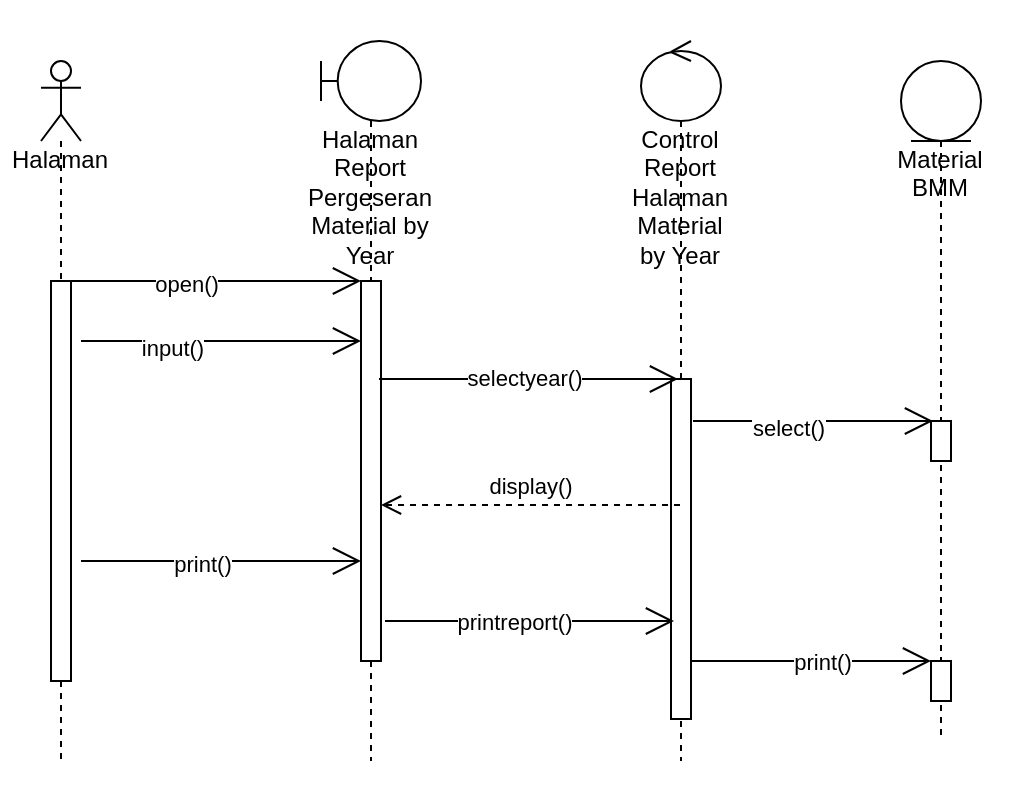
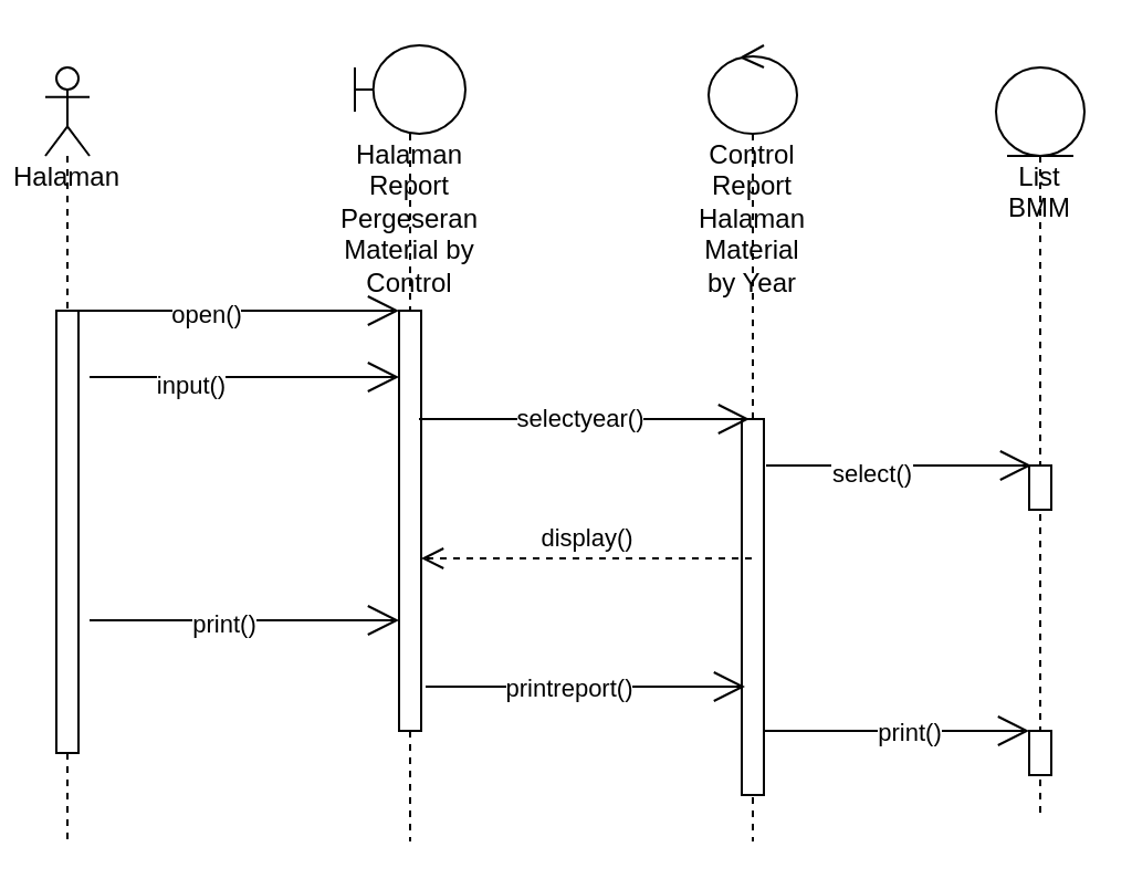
  <mxCell id="0" />
  <mxCell id="1" parent="0" />
  <mxCell id="2" value="Halaman" style="shape=umlLifeline;participant=umlActor;perimeter=lifelinePerimeter;whiteSpace=wrap;html=1;container=1;collapsible=0;recursiveResize=0;verticalAlign=top;spacingTop=36;outlineConnect=0;" parent="1" vertex="1"><mxGeometry x="20" y="30" width="20" height="350" as="geometry" /></mxCell>
  <mxCell id="3" value="" style="html=1;points=[];perimeter=orthogonalPerimeter;" parent="2" vertex="1"><mxGeometry x="5" y="110" width="10" height="200" as="geometry" /></mxCell>
- <mxCell id="4" value="Halaman Report Pergeseran Material by Year" style="shape=umlLifeline;participant=umlBoundary;perimeter=lifelinePerimeter;whiteSpace=wrap;html=1;container=1;collapsible=0;recursiveResize=0;verticalAlign=top;spacingTop=36;outlineConnect=0;" parent="1" vertex="1"><mxGeometry x="160" y="20" width="50" height="360" as="geometry" /></mxCell>
+ <mxCell id="4" value="Halaman Report Pergeseran Material by Control" style="shape=umlLifeline;participant=umlBoundary;perimeter=lifelinePerimeter;whiteSpace=wrap;html=1;container=1;collapsible=0;recursiveResize=0;verticalAlign=top;spacingTop=36;outlineConnect=0;" parent="1" vertex="1"><mxGeometry x="160" y="20" width="50" height="360" as="geometry" /></mxCell>
  <mxCell id="5" value="" style="html=1;points=[];perimeter=orthogonalPerimeter;" parent="4" vertex="1"><mxGeometry x="20" y="120" width="10" height="190" as="geometry" /></mxCell>
  <mxCell id="6" value="Control Report Halaman Material by Year" style="shape=umlLifeline;participant=umlControl;perimeter=lifelinePerimeter;whiteSpace=wrap;html=1;container=1;collapsible=0;recursiveResize=0;verticalAlign=top;spacingTop=36;outlineConnect=0;" parent="1" vertex="1"><mxGeometry x="320" y="20" width="40" height="360" as="geometry" /></mxCell>
  <mxCell id="7" value="" style="html=1;points=[];perimeter=orthogonalPerimeter;" parent="6" vertex="1"><mxGeometry x="15" y="169" width="10" height="170" as="geometry" /></mxCell>
- <mxCell id="8" value="Material BMM" style="shape=umlLifeline;participant=umlEntity;perimeter=lifelinePerimeter;whiteSpace=wrap;html=1;container=1;collapsible=0;recursiveResize=0;verticalAlign=top;spacingTop=36;outlineConnect=0;" parent="1" vertex="1"><mxGeometry x="450" y="30" width="40" height="340" as="geometry" /></mxCell>
+ <mxCell id="8" value="List BMM" style="shape=umlLifeline;participant=umlEntity;perimeter=lifelinePerimeter;whiteSpace=wrap;html=1;container=1;collapsible=0;recursiveResize=0;verticalAlign=top;spacingTop=36;outlineConnect=0;" parent="1" vertex="1"><mxGeometry x="450" y="30" width="40" height="340" as="geometry" /></mxCell>
  <mxCell id="9" value="" style="html=1;points=[];perimeter=orthogonalPerimeter;" parent="8" vertex="1"><mxGeometry x="15" y="300" width="10" height="20" as="geometry" /></mxCell>
  <mxCell id="10" value="" style="html=1;points=[];perimeter=orthogonalPerimeter;" parent="8" vertex="1"><mxGeometry x="15" y="180" width="10" height="20" as="geometry" /></mxCell>
  <mxCell id="11" value="" style="endArrow=open;endFill=1;endSize=12;html=1;rounded=0;" parent="1" edge="1"><mxGeometry width="160" relative="1" as="geometry"><mxPoint x="30" y="140" as="sourcePoint" /><mxPoint x="180" y="140" as="targetPoint" /></mxGeometry></mxCell>
  <mxCell id="12" value="open()" style="edgeLabel;html=1;align=center;verticalAlign=middle;resizable=0;points=[];" parent="11" vertex="1" connectable="0"><mxGeometry x="-0.173" y="-1" relative="1" as="geometry"><mxPoint as="offset" /></mxGeometry></mxCell>
  <mxCell id="13" value="" style="endArrow=open;endFill=1;endSize=12;html=1;rounded=0;" parent="1" edge="1"><mxGeometry width="160" relative="1" as="geometry"><mxPoint x="192" y="310" as="sourcePoint" /><mxPoint x="336.5" y="310" as="targetPoint" /><Array as="points"><mxPoint x="247" y="310" /></Array></mxGeometry></mxCell>
  <mxCell id="14" value="printreport()" style="edgeLabel;html=1;align=center;verticalAlign=middle;resizable=0;points=[];" parent="13" vertex="1" connectable="0"><mxGeometry x="-0.3" y="1" relative="1" as="geometry"><mxPoint x="13" y="1" as="offset" /></mxGeometry></mxCell>
  <mxCell id="15" value="" style="endArrow=open;endFill=1;endSize=12;html=1;rounded=0;" parent="1" edge="1"><mxGeometry width="160" relative="1" as="geometry"><mxPoint x="40" y="280" as="sourcePoint" /><mxPoint x="180" y="280" as="targetPoint" /><Array as="points" /></mxGeometry></mxCell>
  <mxCell id="16" value="print()" style="edgeLabel;html=1;align=center;verticalAlign=middle;resizable=0;points=[];" parent="15" vertex="1" connectable="0"><mxGeometry x="-0.343" y="-1" relative="1" as="geometry"><mxPoint x="14" as="offset" /></mxGeometry></mxCell>
  <mxCell id="17" value="" style="endArrow=open;endFill=1;endSize=12;html=1;rounded=0;" parent="1" edge="1"><mxGeometry width="160" relative="1" as="geometry"><mxPoint x="345" y="330" as="sourcePoint" /><mxPoint x="465" y="330" as="targetPoint" /><Array as="points" /></mxGeometry></mxCell>
  <mxCell id="18" value="print()" style="edgeLabel;html=1;align=center;verticalAlign=middle;resizable=0;points=[];" parent="17" vertex="1" connectable="0"><mxGeometry x="-0.343" y="-1" relative="1" as="geometry"><mxPoint x="26" y="-1" as="offset" /></mxGeometry></mxCell>
  <mxCell id="19" value="" style="endArrow=open;endFill=1;endSize=12;html=1;rounded=0;fontSize=11;" parent="1" edge="1"><mxGeometry width="160" relative="1" as="geometry"><mxPoint x="189" y="189" as="sourcePoint" /><mxPoint x="338.5" y="189" as="targetPoint" /><Array as="points"><mxPoint x="270" y="189" /></Array></mxGeometry></mxCell>
  <mxCell id="20" value="selectyear()" style="edgeLabel;html=1;align=center;verticalAlign=middle;resizable=0;points=[];fontSize=11;" parent="19" vertex="1" connectable="0"><mxGeometry x="-0.2" relative="1" as="geometry"><mxPoint x="12" y="-1" as="offset" /></mxGeometry></mxCell>
  <mxCell id="21" value="" style="endArrow=open;endFill=1;endSize=12;html=1;rounded=0;fontSize=11;" parent="1" edge="1"><mxGeometry width="160" relative="1" as="geometry"><mxPoint x="346" y="210" as="sourcePoint" /><mxPoint x="466" y="210" as="targetPoint" /></mxGeometry></mxCell>
  <mxCell id="22" value="select()" style="edgeLabel;html=1;align=center;verticalAlign=middle;resizable=0;points=[];fontSize=11;" parent="21" vertex="1" connectable="0"><mxGeometry x="-0.217" y="-3" relative="1" as="geometry"><mxPoint as="offset" /></mxGeometry></mxCell>
  <mxCell id="23" value="display()" style="html=1;verticalAlign=bottom;endArrow=open;dashed=1;endSize=8;rounded=0;fontSize=11;" parent="1" edge="1"><mxGeometry relative="1" as="geometry"><mxPoint x="339.5" y="252" as="sourcePoint" /><mxPoint x="190" y="252" as="targetPoint" /></mxGeometry></mxCell>
  <mxCell id="24" value="" style="endArrow=open;endFill=1;endSize=12;html=1;rounded=0;" parent="1" edge="1"><mxGeometry width="160" relative="1" as="geometry"><mxPoint x="40" y="170" as="sourcePoint" /><mxPoint x="180" y="170" as="targetPoint" /></mxGeometry></mxCell>
  <mxCell id="25" value="input()" style="edgeLabel;html=1;align=center;verticalAlign=middle;resizable=0;points=[];" parent="24" vertex="1" connectable="0"><mxGeometry x="-0.362" y="-3" relative="1" as="geometry"><mxPoint as="offset" /></mxGeometry></mxCell>
